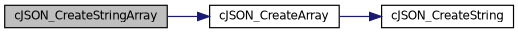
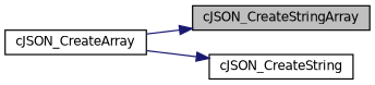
  digraph {
    rankdir=LR
    node [color=black fillcolor=white fontname=Helvetica fontsize=10 shape=record style=filled]
    edge [color=midnightblue fontname=Helvetica fontsize=10 labelfontname=Helvetica labelfontsize=10 style=solid]
    n1 [fillcolor=grey75 fontcolor=black height=0.2 label=cJSON_CreateStringArray width=0.4]
    n2 [height=0.2 label=cJSON_CreateArray width=0.4]
    n3 [height=0.2 label=cJSON_CreateString width=0.4]
-   n1 -> n2
+   n2 -> n1
    n2 -> n3
  }
